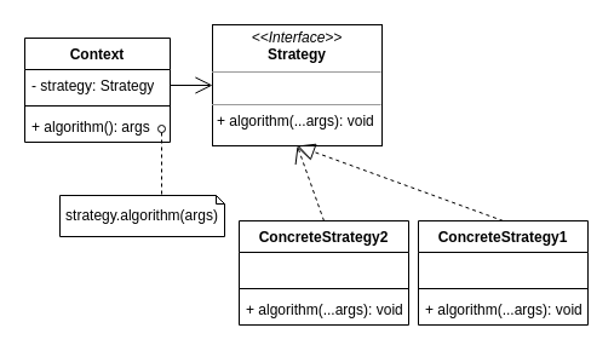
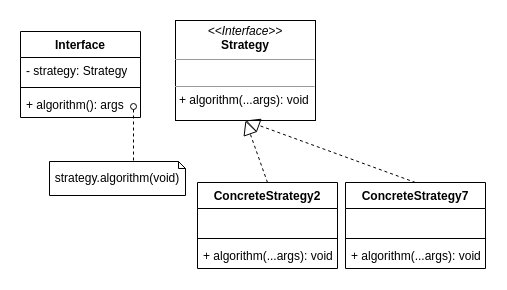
  <mxCell id="0" />
  <mxCell id="1" parent="0" />
- <mxCell id="2" value="Context" style="swimlane;fontStyle=1;align=center;verticalAlign=top;childLayout=stackLayout;horizontal=1;startSize=26;horizontalStack=0;resizeParent=1;resizeParentMax=0;resizeLast=0;collapsible=1;marginBottom=0;whiteSpace=wrap;html=1;" parent="1" vertex="1"><mxGeometry x="20" y="31" width="120" height="86" as="geometry" /></mxCell>
+ <mxCell id="2" value="Interface" style="swimlane;fontStyle=1;align=center;verticalAlign=top;childLayout=stackLayout;horizontal=1;startSize=26;horizontalStack=0;resizeParent=1;resizeParentMax=0;resizeLast=0;collapsible=1;marginBottom=0;whiteSpace=wrap;html=1;" parent="1" vertex="1"><mxGeometry x="20" y="31" width="120" height="86" as="geometry" /></mxCell>
  <mxCell id="3" value="- strategy: Strategy" style="text;strokeColor=none;fillColor=none;align=left;verticalAlign=top;spacingLeft=4;spacingRight=4;overflow=hidden;rotatable=0;points=[[0,0.5],[1,0.5]];portConstraint=eastwest;whiteSpace=wrap;html=1;" parent="2" vertex="1"><mxGeometry y="26" width="120" height="26" as="geometry" /></mxCell>
  <mxCell id="4" value="" style="line;strokeWidth=1;fillColor=none;align=left;verticalAlign=middle;spacingTop=-1;spacingLeft=3;spacingRight=3;rotatable=0;labelPosition=right;points=[];portConstraint=eastwest;strokeColor=inherit;" parent="2" vertex="1"><mxGeometry y="52" width="120" height="8" as="geometry" /></mxCell>
  <mxCell id="5" value="+ algorithm(): args" style="text;strokeColor=none;fillColor=none;align=left;verticalAlign=top;spacingLeft=4;spacingRight=4;overflow=hidden;rotatable=0;points=[[0,0.5],[1,0.5]];portConstraint=eastwest;whiteSpace=wrap;html=1;" parent="2" vertex="1"><mxGeometry y="60" width="120" height="26" as="geometry" /></mxCell>
- <mxCell id="6" value="ConcreteStrategy1" style="swimlane;fontStyle=1;align=center;verticalAlign=top;childLayout=stackLayout;horizontal=1;startSize=26;horizontalStack=0;resizeParent=1;resizeParentMax=0;resizeLast=0;collapsible=1;marginBottom=0;whiteSpace=wrap;html=1;" parent="1" vertex="1"><mxGeometry x="345" y="182" width="140" height="86" as="geometry" /></mxCell>
+ <mxCell id="6" value="ConcreteStrategy7" style="swimlane;fontStyle=1;align=center;verticalAlign=top;childLayout=stackLayout;horizontal=1;startSize=26;horizontalStack=0;resizeParent=1;resizeParentMax=0;resizeLast=0;collapsible=1;marginBottom=0;whiteSpace=wrap;html=1;" parent="1" vertex="1"><mxGeometry x="345" y="182" width="140" height="86" as="geometry" /></mxCell>
  <mxCell id="7" value="&amp;nbsp;" style="text;strokeColor=none;fillColor=none;align=left;verticalAlign=top;spacingLeft=4;spacingRight=4;overflow=hidden;rotatable=0;points=[[0,0.5],[1,0.5]];portConstraint=eastwest;whiteSpace=wrap;html=1;" parent="6" vertex="1"><mxGeometry y="26" width="140" height="26" as="geometry" /></mxCell>
  <mxCell id="8" value="" style="line;strokeWidth=1;fillColor=none;align=left;verticalAlign=middle;spacingTop=-1;spacingLeft=3;spacingRight=3;rotatable=0;labelPosition=right;points=[];portConstraint=eastwest;strokeColor=inherit;" parent="6" vertex="1"><mxGeometry y="52" width="140" height="8" as="geometry" /></mxCell>
  <mxCell id="9" value="+ algorithm(...args): void" style="text;strokeColor=none;fillColor=none;align=left;verticalAlign=top;spacingLeft=4;spacingRight=4;overflow=hidden;rotatable=0;points=[[0,0.5],[1,0.5]];portConstraint=eastwest;whiteSpace=wrap;html=1;" parent="6" vertex="1"><mxGeometry y="60" width="140" height="26" as="geometry" /></mxCell>
  <mxCell id="10" value="&lt;p style=&quot;margin:0px;margin-top:4px;text-align:center;&quot;&gt;&lt;i&gt;&amp;lt;&amp;lt;Interface&amp;gt;&amp;gt;&lt;/i&gt;&lt;br&gt;&lt;b&gt;Strategy&lt;/b&gt;&lt;/p&gt;&lt;hr size=&quot;1&quot;&gt;&lt;p style=&quot;margin:0px;margin-left:4px;&quot;&gt;&lt;br&gt;&lt;/p&gt;&lt;hr size=&quot;1&quot;&gt;&lt;p style=&quot;margin:0px;margin-left:4px;&quot;&gt;+ algorithm(...args): void&lt;br&gt;&lt;/p&gt;" style="verticalAlign=top;align=left;overflow=fill;fontSize=12;fontFamily=Helvetica;html=1;whiteSpace=wrap;" parent="1" vertex="1"><mxGeometry x="175" y="20" width="140" height="100" as="geometry" /></mxCell>
  <mxCell id="11" value="ConcreteStrategy2" style="swimlane;fontStyle=1;align=center;verticalAlign=top;childLayout=stackLayout;horizontal=1;startSize=26;horizontalStack=0;resizeParent=1;resizeParentMax=0;resizeLast=0;collapsible=1;marginBottom=0;whiteSpace=wrap;html=1;" parent="1" vertex="1"><mxGeometry x="197" y="182" width="140" height="86" as="geometry" /></mxCell>
  <mxCell id="12" value="&amp;nbsp;" style="text;strokeColor=none;fillColor=none;align=left;verticalAlign=top;spacingLeft=4;spacingRight=4;overflow=hidden;rotatable=0;points=[[0,0.5],[1,0.5]];portConstraint=eastwest;whiteSpace=wrap;html=1;" parent="11" vertex="1"><mxGeometry y="26" width="140" height="26" as="geometry" /></mxCell>
  <mxCell id="13" value="" style="line;strokeWidth=1;fillColor=none;align=left;verticalAlign=middle;spacingTop=-1;spacingLeft=3;spacingRight=3;rotatable=0;labelPosition=right;points=[];portConstraint=eastwest;strokeColor=inherit;" parent="11" vertex="1"><mxGeometry y="52" width="140" height="8" as="geometry" /></mxCell>
  <mxCell id="14" value="+ algorithm(...args): void" style="text;strokeColor=none;fillColor=none;align=left;verticalAlign=top;spacingLeft=4;spacingRight=4;overflow=hidden;rotatable=0;points=[[0,0.5],[1,0.5]];portConstraint=eastwest;whiteSpace=wrap;html=1;" parent="11" vertex="1"><mxGeometry y="60" width="140" height="26" as="geometry" /></mxCell>
- <mxCell id="15" value="" style="endArrow=open;dashed=1;endFill=0;endSize=12;html=1;rounded=0;entryX=0.5;entryY=1;entryDx=0;entryDy=0;exitX=0.5;exitY=0;exitDx=0;exitDy=0;" parent="1" source="11" target="10" edge="1"><mxGeometry width="160" relative="1" as="geometry"><mxPoint x="150" y="182" as="sourcePoint" /><mxPoint x="310" y="182" as="targetPoint" /></mxGeometry></mxCell>
+ <mxCell id="15" value="" style="endArrow=block;dashed=1;endFill=0;endSize=12;html=1;rounded=0;entryX=0.5;entryY=1;entryDx=0;entryDy=0;exitX=0.5;exitY=0;exitDx=0;exitDy=0;" parent="1" source="11" target="10" edge="1"><mxGeometry width="160" relative="1" as="geometry"><mxPoint x="150" y="182" as="sourcePoint" /><mxPoint x="310" y="182" as="targetPoint" /></mxGeometry></mxCell>
  <mxCell id="16" value="" style="endArrow=block;dashed=1;endFill=0;endSize=12;html=1;rounded=0;exitX=0.5;exitY=0;exitDx=0;exitDy=0;entryX=0.5;entryY=1;entryDx=0;entryDy=0;" parent="1" source="6" target="10" edge="1"><mxGeometry width="160" relative="1" as="geometry"><mxPoint x="150" y="182" as="sourcePoint" /><mxPoint x="330" y="122" as="targetPoint" /></mxGeometry></mxCell>
- <mxCell id="17" value="" style="endArrow=open;endFill=1;endSize=12;html=1;rounded=0;exitX=1;exitY=0.5;exitDx=0;exitDy=0;entryX=0;entryY=0.5;entryDx=0;entryDy=0;" parent="1" source="3" target="10" edge="1"><mxGeometry width="160" relative="1" as="geometry"><mxPoint x="150" y="182" as="sourcePoint" /><mxPoint x="310" y="182" as="targetPoint" /></mxGeometry></mxCell>
- <mxCell id="18" value="strategy.algorithm(args)" style="shape=note;size=7;whiteSpace=wrap;html=1;" parent="1" vertex="1"><mxGeometry x="49" y="161" width="136" height="34" as="geometry" /></mxCell>
+ <mxCell id="18" value="strategy.algorithm(void)" style="shape=note;size=7;whiteSpace=wrap;html=1;" parent="1" vertex="1"><mxGeometry x="49" y="161" width="136" height="34" as="geometry" /></mxCell>
  <mxCell id="19" value="" style="endArrow=none;dashed=1;html=1;rounded=0;startArrow=oval;startFill=0;" parent="1" edge="1"><mxGeometry width="50" height="50" relative="1" as="geometry"><mxPoint x="133" y="106" as="sourcePoint" /><mxPoint x="133" y="160" as="targetPoint" /></mxGeometry></mxCell>
